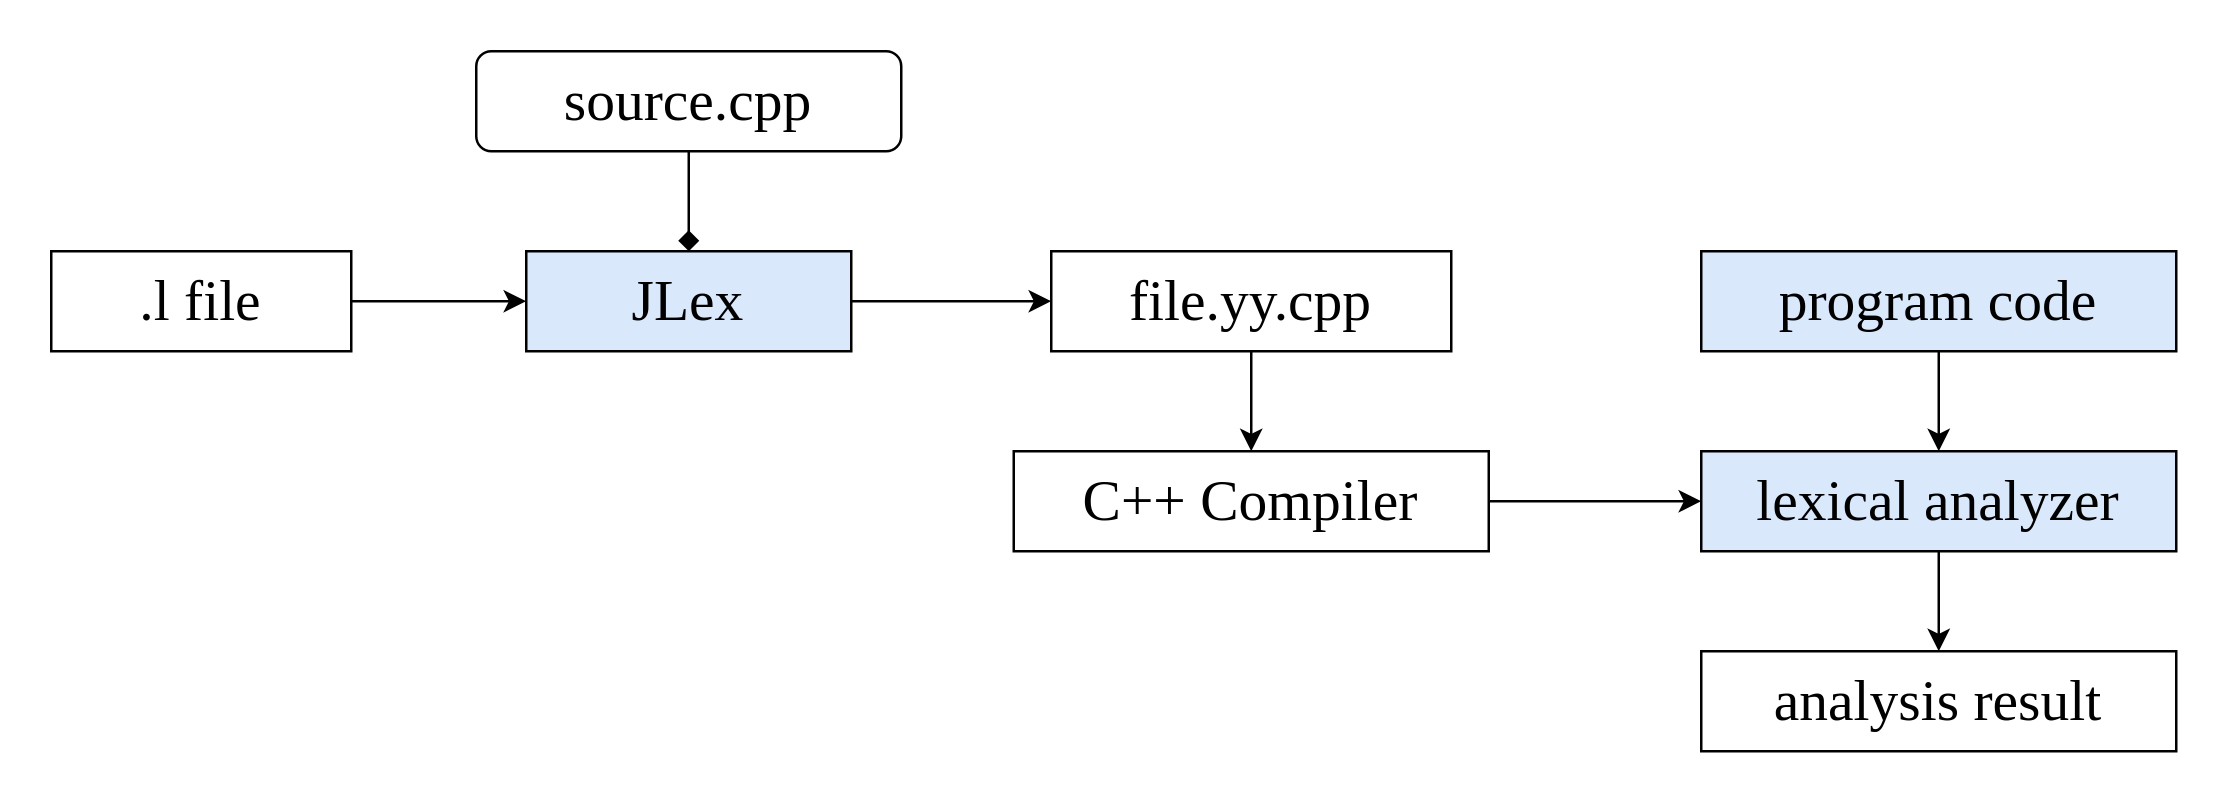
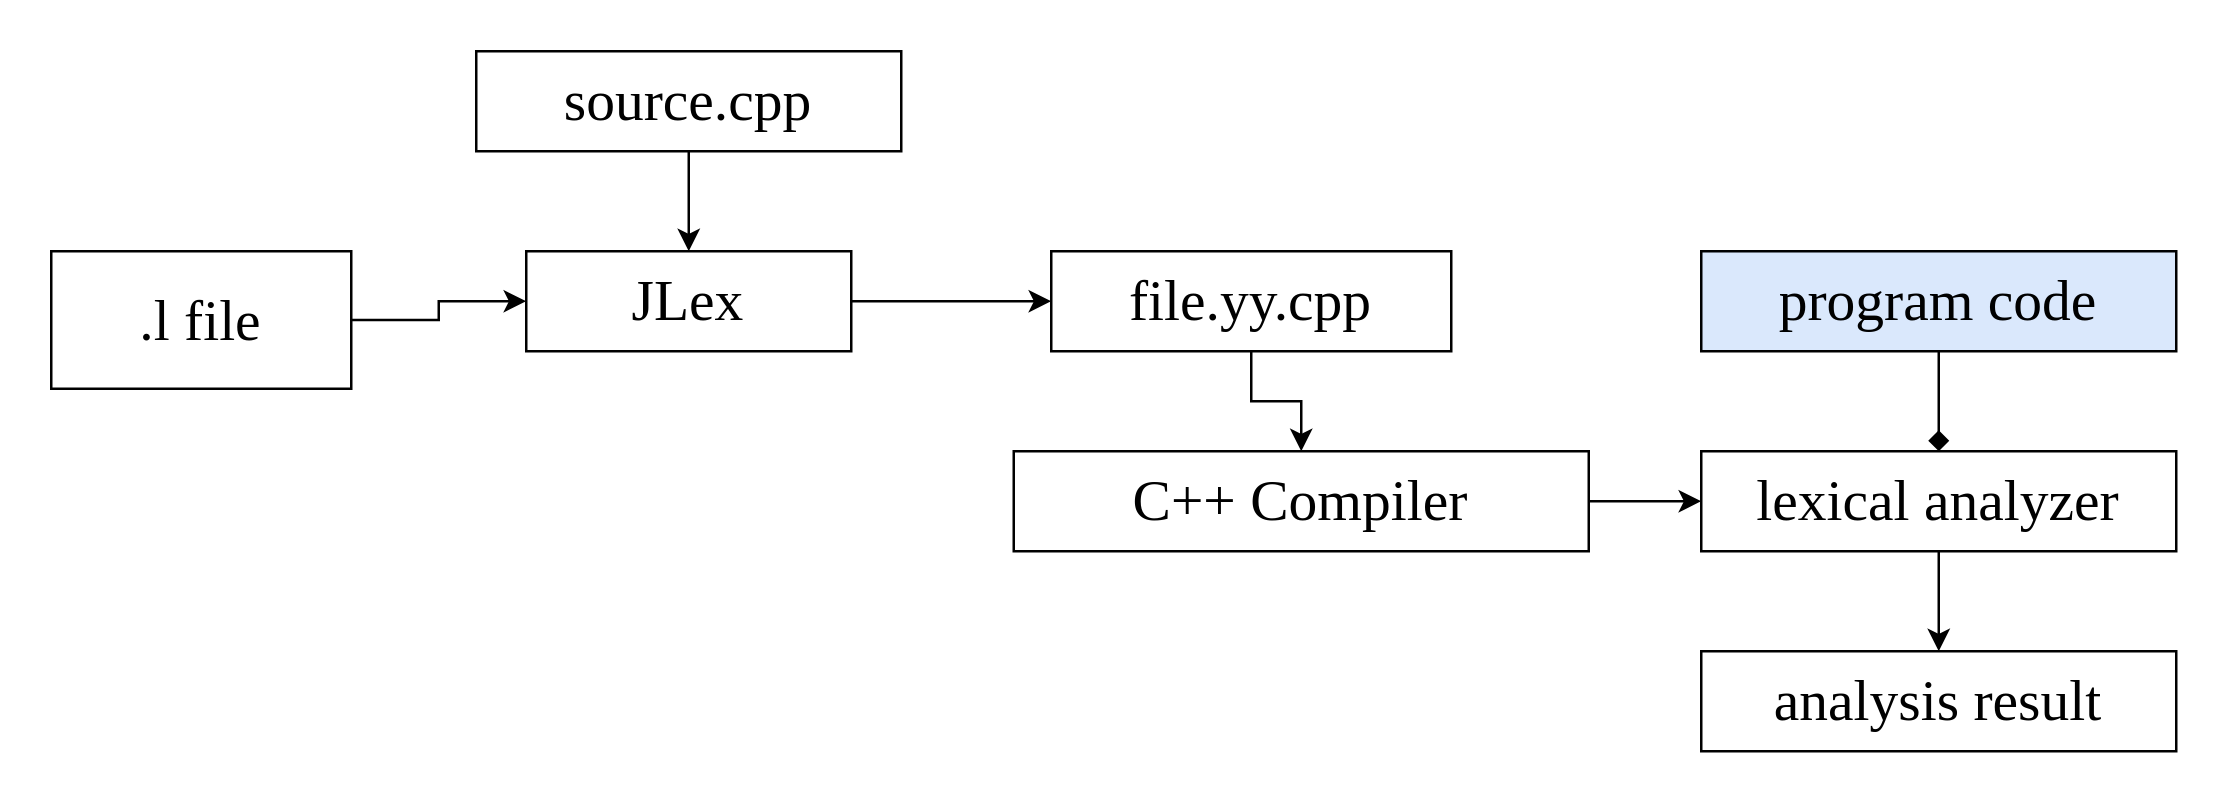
  <mxCell id="0" />
  <mxCell id="1" parent="0" />
  <mxCell id="2" style="edgeStyle=orthogonalEdgeStyle;rounded=0;orthogonalLoop=1;jettySize=auto;html=1;fontFamily=CMU Serif;fontSize=23;" edge="1" parent="1" source="3"><mxGeometry relative="1" as="geometry"><mxPoint x="420" y="120" as="targetPoint" /></mxGeometry></mxCell>
- <mxCell id="3" value="JLex" style="rounded=0;whiteSpace=wrap;html=1;fontFamily=CMU Serif;fontSize=23;fillColor=#dae8fc;" vertex="1" parent="1"><mxGeometry x="210" y="100" width="130" height="40" as="geometry" /></mxCell>
- <mxCell id="4" style="edgeStyle=orthogonalEdgeStyle;rounded=0;orthogonalLoop=1;jettySize=auto;html=1;fontFamily=CMU Serif;fontSize=23;endArrow=diamond;" edge="1" parent="1" source="5" target="3"><mxGeometry relative="1" as="geometry" /></mxCell>
- <mxCell id="5" value="source.cpp" style="whiteSpace=wrap;html=1;fontFamily=CMU Typewriter Text;fontSize=23;rounded=1;" vertex="1" parent="1"><mxGeometry x="190" y="20" width="170" height="40" as="geometry" /></mxCell>
+ <mxCell id="3" value="JLex" style="rounded=0;whiteSpace=wrap;html=1;fontFamily=CMU Serif;fontSize=23;" vertex="1" parent="1"><mxGeometry x="210" y="100" width="130" height="40" as="geometry" /></mxCell>
+ <mxCell id="4" style="edgeStyle=orthogonalEdgeStyle;rounded=0;orthogonalLoop=1;jettySize=auto;html=1;fontFamily=CMU Serif;fontSize=23;" edge="1" parent="1" source="5" target="3"><mxGeometry relative="1" as="geometry" /></mxCell>
+ <mxCell id="5" value="source.cpp" style="rounded=0;whiteSpace=wrap;html=1;fontFamily=CMU Typewriter Text;fontSize=23;" vertex="1" parent="1"><mxGeometry x="190" y="20" width="170" height="40" as="geometry" /></mxCell>
  <mxCell id="6" style="edgeStyle=orthogonalEdgeStyle;rounded=0;orthogonalLoop=1;jettySize=auto;html=1;fontFamily=CMU Serif;fontSize=23;" edge="1" parent="1" source="7" target="3"><mxGeometry relative="1" as="geometry" /></mxCell>
- <mxCell id="7" value=".l &lt;font face=&quot;CMU Serif&quot;&gt;file&lt;/font&gt;" style="rounded=0;whiteSpace=wrap;html=1;fontFamily=CMU Typewriter Text;fontSize=23;" vertex="1" parent="1"><mxGeometry x="20" y="100" width="120" height="40" as="geometry" /></mxCell>
+ <mxCell id="7" value=".l &lt;font face=&quot;CMU Serif&quot;&gt;file&lt;/font&gt;" style="rounded=0;whiteSpace=wrap;html=1;fontFamily=CMU Typewriter Text;fontSize=23;" vertex="1" parent="1"><mxGeometry x="20" y="100" width="120" height="55" as="geometry" /></mxCell>
  <mxCell id="8" style="edgeStyle=orthogonalEdgeStyle;rounded=0;orthogonalLoop=1;jettySize=auto;html=1;entryX=0.5;entryY=0;entryDx=0;entryDy=0;fontFamily=CMU Typewriter Text;fontSize=23;" edge="1" parent="1" source="9" target="11"><mxGeometry relative="1" as="geometry" /></mxCell>
  <mxCell id="9" value="file.yy.cpp" style="rounded=0;whiteSpace=wrap;html=1;fontFamily=CMU Typewriter Text;fontSize=23;" vertex="1" parent="1"><mxGeometry x="420" y="100" width="160" height="40" as="geometry" /></mxCell>
  <mxCell id="10" style="edgeStyle=orthogonalEdgeStyle;rounded=0;orthogonalLoop=1;jettySize=auto;html=1;fontFamily=CMU Typewriter Text;fontSize=23;" edge="1" parent="1" source="11" target="13"><mxGeometry relative="1" as="geometry"><mxPoint x="640" y="200" as="targetPoint" /></mxGeometry></mxCell>
- <mxCell id="11" value="C&lt;font face=&quot;CMU Typewriter Text&quot;&gt;++&lt;/font&gt; Compiler" style="rounded=0;whiteSpace=wrap;html=1;fontFamily=CMU Serif;fontSize=23;" vertex="1" parent="1"><mxGeometry x="405" y="180" width="190" height="40" as="geometry" /></mxCell>
+ <mxCell id="11" value="C&lt;font face=&quot;CMU Typewriter Text&quot;&gt;++&lt;/font&gt; Compiler" style="rounded=0;whiteSpace=wrap;html=1;fontFamily=CMU Serif;fontSize=23;" vertex="1" parent="1"><mxGeometry x="405" y="180" width="230" height="40" as="geometry" /></mxCell>
  <mxCell id="12" style="edgeStyle=orthogonalEdgeStyle;rounded=0;orthogonalLoop=1;jettySize=auto;html=1;fontFamily=CMU Serif;fontSize=23;" edge="1" parent="1" source="13"><mxGeometry relative="1" as="geometry"><mxPoint x="775" y="260" as="targetPoint" /></mxGeometry></mxCell>
- <mxCell id="13" value="lexical analyzer" style="rounded=0;whiteSpace=wrap;html=1;fontFamily=CMU Serif;fontSize=23;fillColor=#dae8fc;" vertex="1" parent="1"><mxGeometry x="680" y="180" width="190" height="40" as="geometry" /></mxCell>
- <mxCell id="14" style="edgeStyle=orthogonalEdgeStyle;rounded=0;orthogonalLoop=1;jettySize=auto;html=1;entryX=0.5;entryY=0;entryDx=0;entryDy=0;fontFamily=CMU Serif;fontSize=23;" edge="1" parent="1" source="15" target="13"><mxGeometry relative="1" as="geometry" /></mxCell>
+ <mxCell id="13" value="lexical analyzer" style="rounded=0;whiteSpace=wrap;html=1;fontFamily=CMU Serif;fontSize=23;" vertex="1" parent="1"><mxGeometry x="680" y="180" width="190" height="40" as="geometry" /></mxCell>
+ <mxCell id="14" style="edgeStyle=orthogonalEdgeStyle;rounded=0;orthogonalLoop=1;jettySize=auto;html=1;entryX=0.5;entryY=0;entryDx=0;entryDy=0;fontFamily=CMU Serif;fontSize=23;endArrow=diamond;" edge="1" parent="1" source="15" target="13"><mxGeometry relative="1" as="geometry" /></mxCell>
  <mxCell id="15" value="program code" style="rounded=0;whiteSpace=wrap;html=1;fontFamily=CMU Serif;fontSize=23;fillColor=#dae8fc;" vertex="1" parent="1"><mxGeometry x="680" y="100" width="190" height="40" as="geometry" /></mxCell>
  <mxCell id="16" value="analysis result" style="rounded=0;whiteSpace=wrap;html=1;fontFamily=CMU Serif;fontSize=23;" vertex="1" parent="1"><mxGeometry x="680" y="260" width="190" height="40" as="geometry" /></mxCell>
